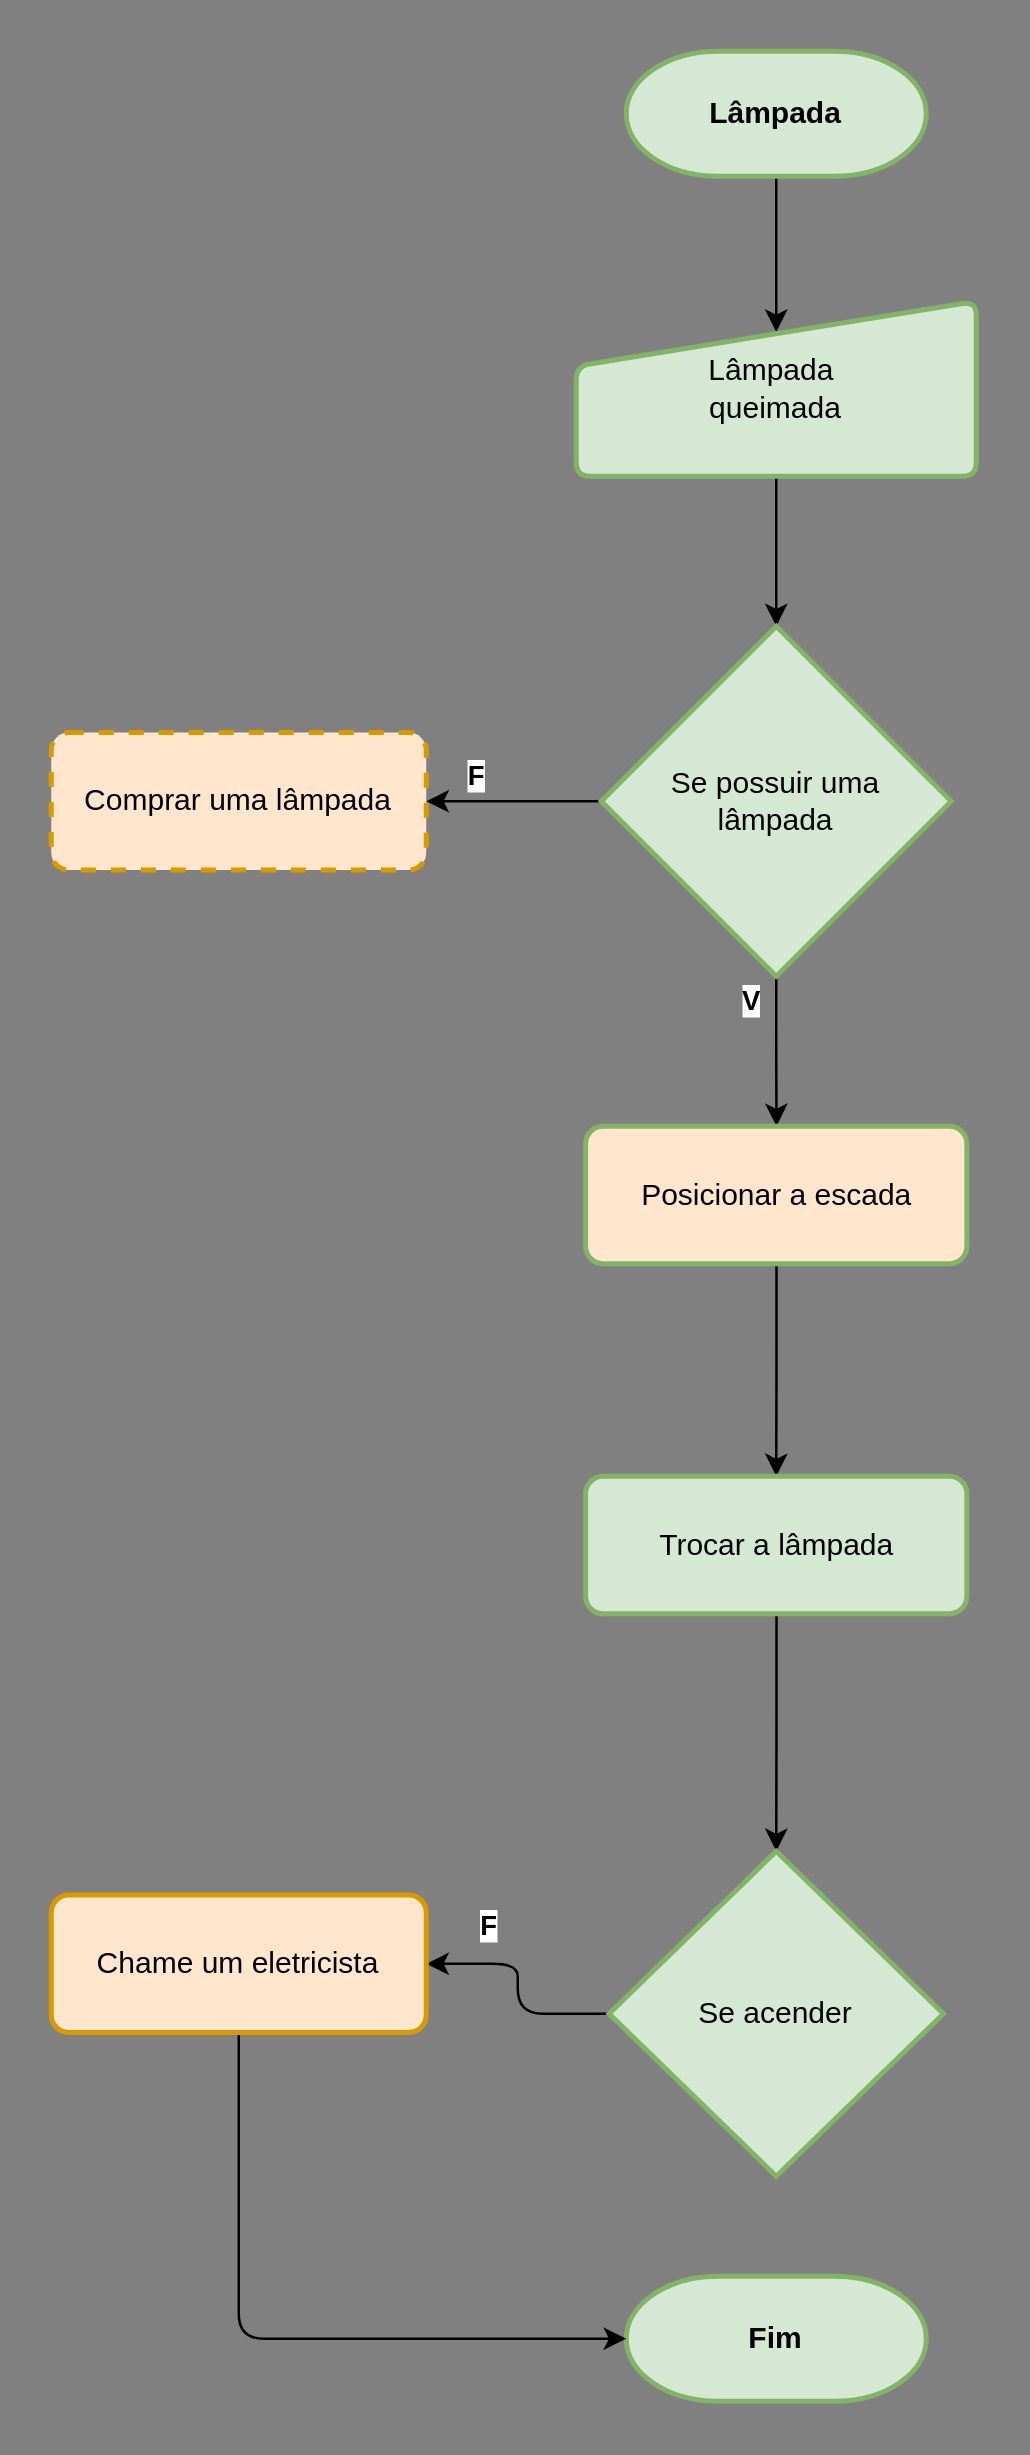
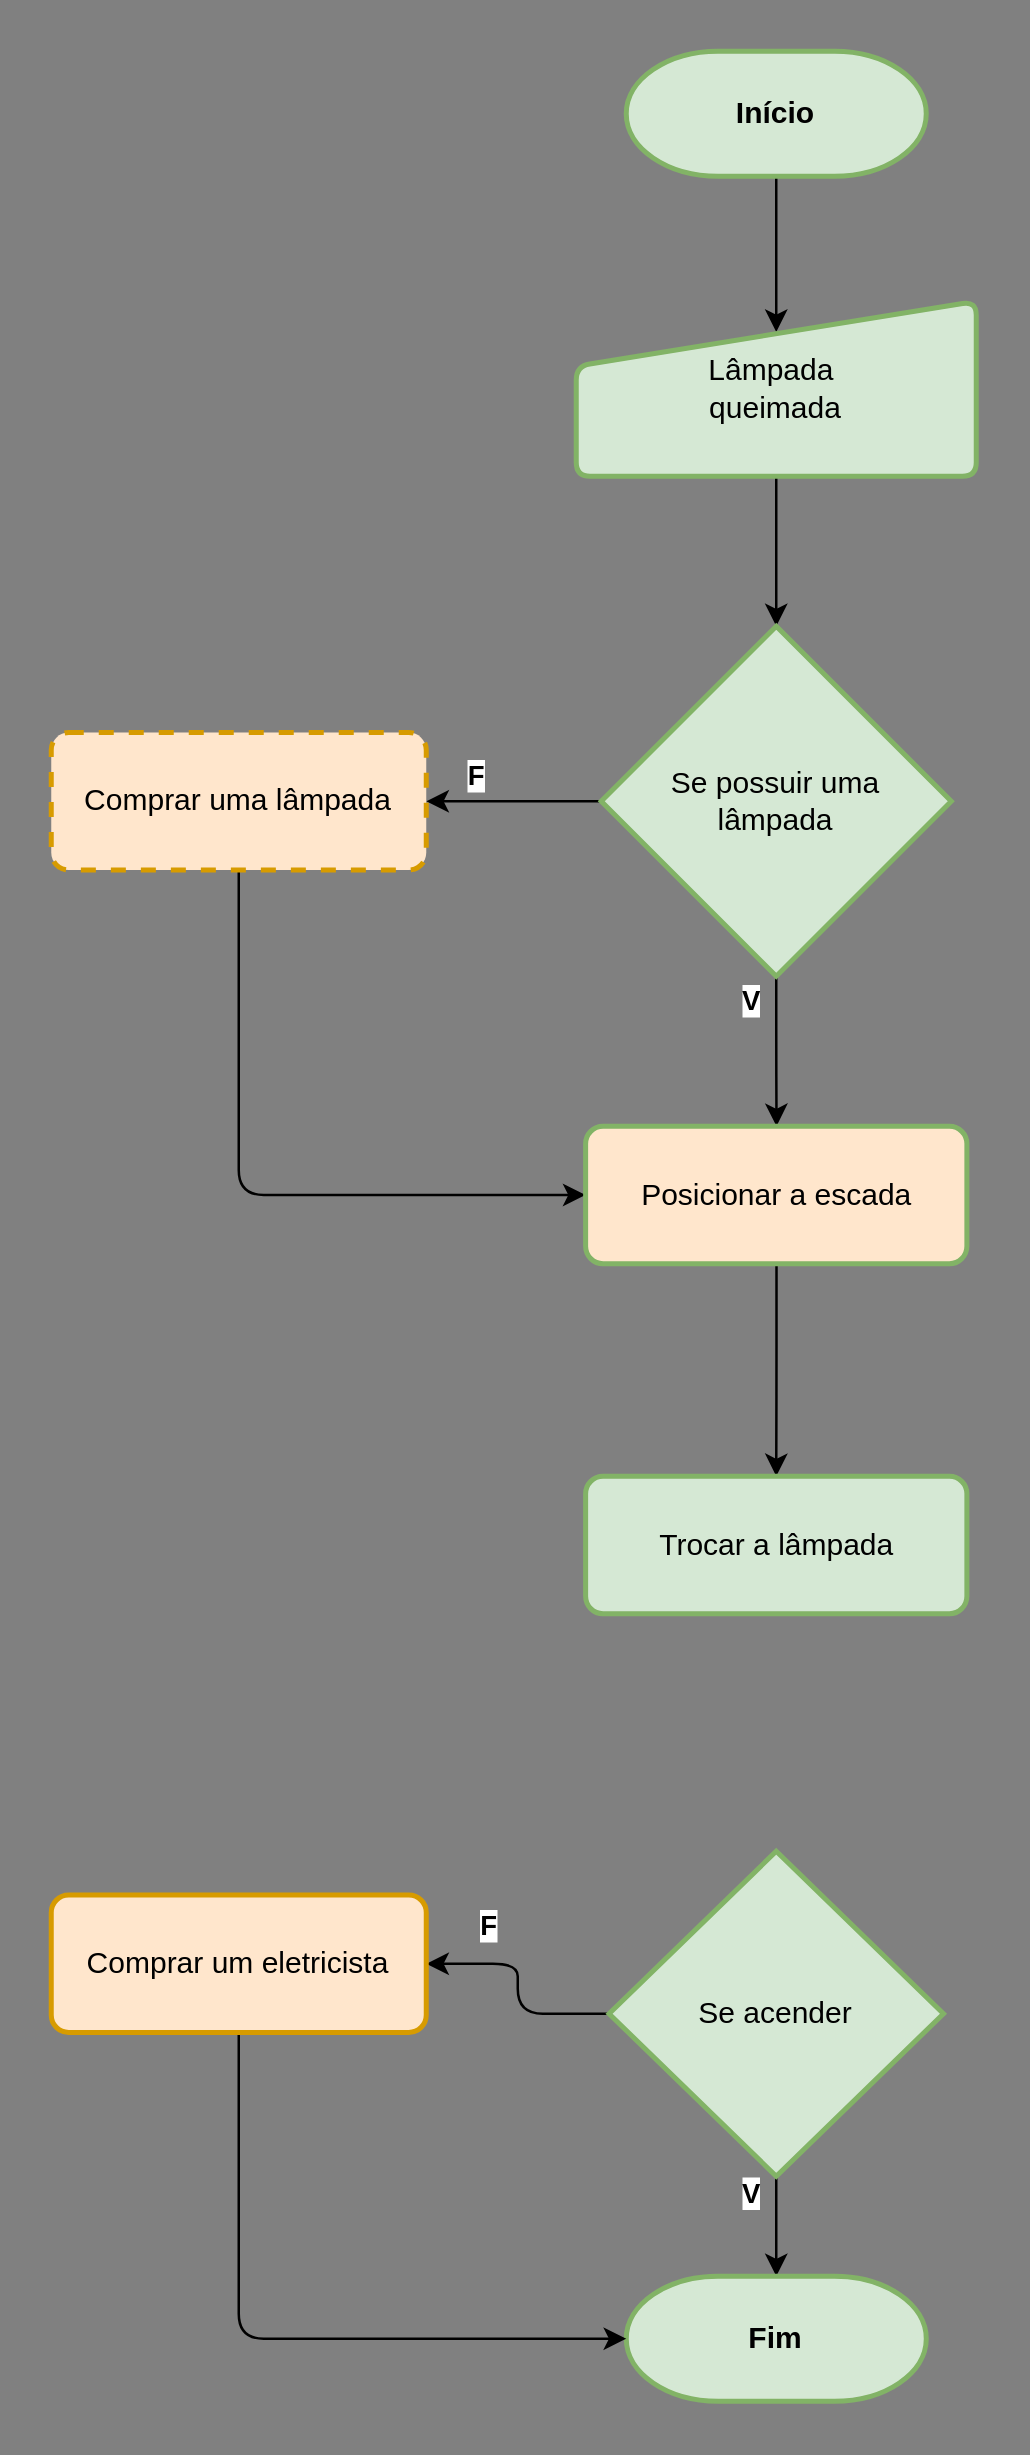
  <mxCell id="0" />
  <mxCell id="1" parent="0" />
  <mxCell id="2" style="edgeStyle=orthogonalEdgeStyle;rounded=1;orthogonalLoop=1;jettySize=auto;html=1;exitX=0.5;exitY=1;exitDx=0;exitDy=0;exitPerimeter=0;entryX=0.5;entryY=0.176;entryDx=0;entryDy=0;entryPerimeter=0;labelBackgroundColor=none;strokeColor=default;" edge="1" parent="1" source="3" target="5"><mxGeometry relative="1" as="geometry" /></mxCell>
- <mxCell id="3" value="&lt;b&gt;Lâmpada&lt;/b&gt;" style="strokeWidth=2;html=1;shape=mxgraph.flowchart.terminator;whiteSpace=wrap;fillColor=#d5e8d4;strokeColor=#82b366;rounded=1;" vertex="1" parent="1"><mxGeometry x="250" y="20" width="120" height="50" as="geometry" /></mxCell>
+ <mxCell id="3" value="&lt;b&gt;Início&lt;/b&gt;" style="strokeWidth=2;html=1;shape=mxgraph.flowchart.terminator;whiteSpace=wrap;fillColor=#d5e8d4;strokeColor=#82b366;rounded=1;" vertex="1" parent="1"><mxGeometry x="250" y="20" width="120" height="50" as="geometry" /></mxCell>
  <mxCell id="4" style="edgeStyle=orthogonalEdgeStyle;rounded=1;orthogonalLoop=1;jettySize=auto;html=1;exitX=0.5;exitY=1;exitDx=0;exitDy=0;strokeColor=default;" edge="1" parent="1" source="5" target="8"><mxGeometry relative="1" as="geometry" /></mxCell>
  <mxCell id="5" value="Lâmpada&amp;nbsp;&lt;br&gt;&lt;div style=&quot;&quot;&gt;&lt;span style=&quot;background-color: initial;&quot;&gt;queimada&lt;/span&gt;&lt;/div&gt;" style="html=1;strokeWidth=2;shape=manualInput;whiteSpace=wrap;rounded=1;size=26;arcSize=11;align=center;fillColor=#d5e8d4;strokeColor=#82b366;" vertex="1" parent="1"><mxGeometry x="230" y="120" width="160" height="70" as="geometry" /></mxCell>
  <mxCell id="6" value="&lt;b&gt;F&lt;/b&gt;" style="edgeStyle=orthogonalEdgeStyle;rounded=1;orthogonalLoop=1;jettySize=auto;html=1;strokeColor=default;fillColor=#f8cecc;" edge="1" parent="1" source="8" target="10"><mxGeometry x="0.429" y="-10" relative="1" as="geometry"><mxPoint as="offset" /></mxGeometry></mxCell>
  <mxCell id="7" value="&lt;b&gt;V&lt;/b&gt;" style="edgeStyle=orthogonalEdgeStyle;rounded=1;orthogonalLoop=1;jettySize=auto;html=1;strokeColor=default;" edge="1" parent="1" source="8" target="12"><mxGeometry x="-0.667" y="-10" relative="1" as="geometry"><mxPoint as="offset" /></mxGeometry></mxCell>
  <mxCell id="8" value="Se possuir uma&lt;br&gt;lâmpada" style="strokeWidth=2;html=1;shape=mxgraph.flowchart.decision;whiteSpace=wrap;fillColor=#d5e8d4;strokeColor=#82b366;rounded=1;" vertex="1" parent="1"><mxGeometry x="240" y="250" width="140" height="140" as="geometry" /></mxCell>
+ <mxCell id="9" style="edgeStyle=orthogonalEdgeStyle;rounded=1;orthogonalLoop=1;jettySize=auto;html=1;exitX=0.5;exitY=1;exitDx=0;exitDy=0;entryX=0;entryY=0.5;entryDx=0;entryDy=0;strokeColor=default;" edge="1" parent="1" source="10" target="12"><mxGeometry relative="1" as="geometry" /></mxCell>
  <mxCell id="10" value="Comprar uma lâmpada" style="rounded=1;whiteSpace=wrap;html=1;absoluteArcSize=1;arcSize=14;strokeWidth=2;fillColor=#ffe6cc;strokeColor=#d79b00;dashed=1;" vertex="1" parent="1"><mxGeometry x="20" y="292.5" width="150" height="55" as="geometry" /></mxCell>
  <mxCell id="11" style="edgeStyle=orthogonalEdgeStyle;rounded=1;orthogonalLoop=1;jettySize=auto;html=1;entryX=0.5;entryY=0;entryDx=0;entryDy=0;strokeColor=default;" edge="1" parent="1" source="12" target="14"><mxGeometry relative="1" as="geometry" /></mxCell>
  <mxCell id="12" value="Posicionar a escada" style="rounded=1;whiteSpace=wrap;html=1;absoluteArcSize=1;arcSize=14;strokeWidth=2;fillColor=#ffe6cc;strokeColor=#82b366;" vertex="1" parent="1"><mxGeometry x="233.75" y="450" width="152.5" height="55" as="geometry" /></mxCell>
- <mxCell id="13" style="edgeStyle=orthogonalEdgeStyle;rounded=1;orthogonalLoop=1;jettySize=auto;html=1;strokeColor=default;" edge="1" parent="1" source="14" target="17"><mxGeometry relative="1" as="geometry" /></mxCell>
  <mxCell id="14" value="Trocar a lâmpada" style="rounded=1;whiteSpace=wrap;html=1;absoluteArcSize=1;arcSize=14;strokeWidth=2;fillColor=#d5e8d4;strokeColor=#82b366;" vertex="1" parent="1"><mxGeometry x="233.75" y="590" width="152.5" height="55" as="geometry" /></mxCell>
  <mxCell id="15" value="&lt;b&gt;F&lt;/b&gt;" style="edgeStyle=orthogonalEdgeStyle;rounded=1;orthogonalLoop=1;jettySize=auto;html=1;entryX=1;entryY=0.5;entryDx=0;entryDy=0;strokeColor=default;" edge="1" parent="1" source="17" target="20"><mxGeometry x="0.453" y="-15" relative="1" as="geometry"><mxPoint as="offset" /></mxGeometry></mxCell>
+ <mxCell id="16" value="&lt;b&gt;V&lt;/b&gt;" style="edgeStyle=orthogonalEdgeStyle;rounded=1;orthogonalLoop=1;jettySize=auto;html=1;exitX=0.5;exitY=1;exitDx=0;exitDy=0;exitPerimeter=0;entryX=0.5;entryY=0;entryDx=0;entryDy=0;entryPerimeter=0;strokeColor=default;" edge="1" parent="1" source="17" target="18"><mxGeometry x="-0.667" y="-10" relative="1" as="geometry"><mxPoint as="offset" /></mxGeometry></mxCell>
  <mxCell id="17" value="Se acender" style="strokeWidth=2;html=1;shape=mxgraph.flowchart.decision;whiteSpace=wrap;fillColor=#d5e8d4;strokeColor=#82b366;rounded=1;" vertex="1" parent="1"><mxGeometry x="243.13" y="740" width="133.75" height="130" as="geometry" /></mxCell>
  <mxCell id="18" value="&lt;b&gt;Fim&lt;/b&gt;" style="strokeWidth=2;html=1;shape=mxgraph.flowchart.terminator;whiteSpace=wrap;fillColor=#d5e8d4;strokeColor=#82b366;rounded=1;" vertex="1" parent="1"><mxGeometry x="250.01" y="910" width="120" height="50" as="geometry" /></mxCell>
  <mxCell id="19" style="edgeStyle=orthogonalEdgeStyle;rounded=1;orthogonalLoop=1;jettySize=auto;html=1;exitX=0.5;exitY=1;exitDx=0;exitDy=0;entryX=0;entryY=0.5;entryDx=0;entryDy=0;entryPerimeter=0;labelBackgroundColor=none;strokeColor=default;" edge="1" parent="1" source="20" target="18"><mxGeometry relative="1" as="geometry" /></mxCell>
- <mxCell id="20" value="Chame um eletricista" style="rounded=1;whiteSpace=wrap;html=1;absoluteArcSize=1;arcSize=14;strokeWidth=2;fillColor=#ffe6cc;strokeColor=#d79b00;" vertex="1" parent="1"><mxGeometry x="20" y="757.5" width="150" height="55" as="geometry" /></mxCell>
+ <mxCell id="20" value="Comprar um eletricista" style="rounded=1;whiteSpace=wrap;html=1;absoluteArcSize=1;arcSize=14;strokeWidth=2;fillColor=#ffe6cc;strokeColor=#d79b00;" vertex="1" parent="1"><mxGeometry x="20" y="757.5" width="150" height="55" as="geometry" /></mxCell>
